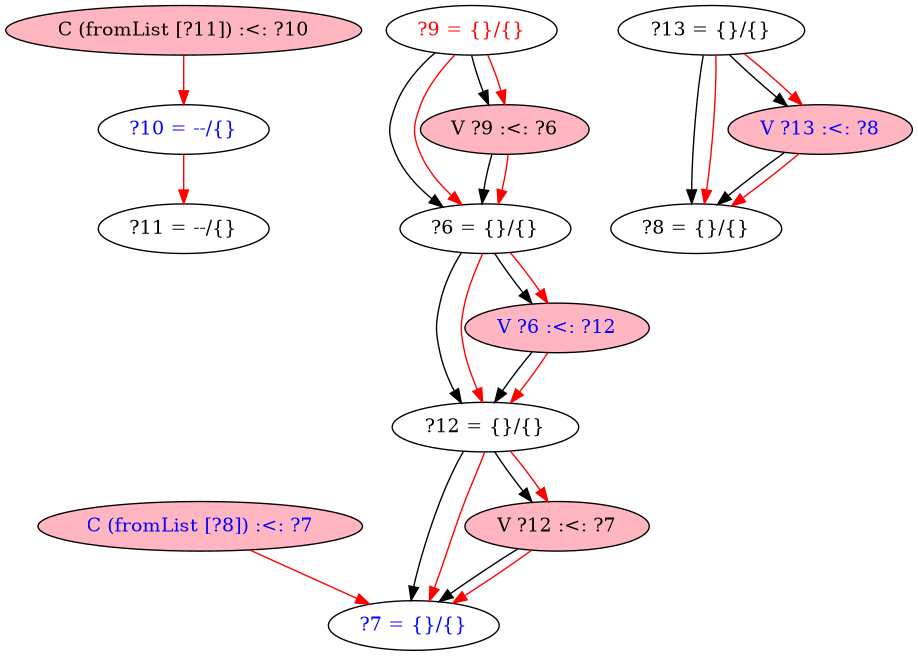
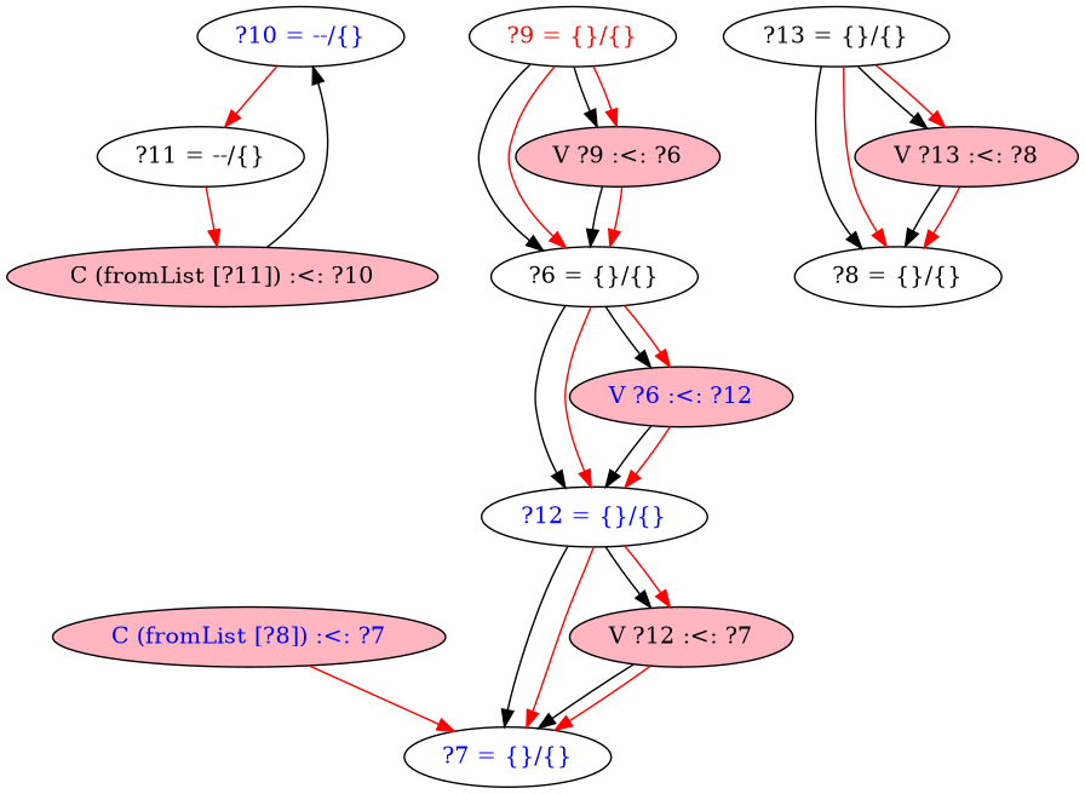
  digraph {
    node [fontcolor=black]
    edge [color=red]
    "?10 = --/{}" [fontcolor=blue]
    "?11 = --/{}"
    "C (fromList [?11]) :<: ?10" [fillcolor=lightpink style=filled fontcolor=""]
-   "?12 = {}/{}"
+   "?12 = {}/{}" [fontcolor=blue]
    "?7 = {}/{}" [fontcolor=blue]
    "V ?12 :<: ?7" [fillcolor=lightpink style=filled fontcolor=""]
    "?13 = {}/{}"
    "?8 = {}/{}"
-   "V ?13 :<: ?8" [fillcolor=lightpink style=filled fontcolor=blue]
+   "V ?13 :<: ?8" [fillcolor=lightpink style=filled fontcolor=""]
    "?6 = {}/{}"
    "V ?6 :<: ?12" [fillcolor=lightpink fontcolor=blue style=filled]
    "C (fromList [?8]) :<: ?7" [fillcolor=lightpink fontcolor=blue style=filled]
    "?9 = {}/{}" [fontcolor=red]
    "V ?9 :<: ?6" [fillcolor=lightpink style=filled fontcolor=""]
    "?10 = --/{}" -> "?11 = --/{}"
-   "C (fromList [?11]) :<: ?10" -> "?10 = --/{}"
+   "?11 = --/{}" -> "C (fromList [?11]) :<: ?10"
+   "C (fromList [?11]) :<: ?10" -> "?10 = --/{}" [color=black]
    "?12 = {}/{}" -> "?7 = {}/{}" [color=""]
    "?12 = {}/{}" -> "?7 = {}/{}"
    "?12 = {}/{}" -> "V ?12 :<: ?7" [color=""]
    "?12 = {}/{}" -> "V ?12 :<: ?7"
    "V ?12 :<: ?7" -> "?7 = {}/{}" [color=""]
    "V ?12 :<: ?7" -> "?7 = {}/{}"
    "?13 = {}/{}" -> "?8 = {}/{}" [color=""]
    "?13 = {}/{}" -> "?8 = {}/{}"
    "?13 = {}/{}" -> "V ?13 :<: ?8" [color=""]
    "?13 = {}/{}" -> "V ?13 :<: ?8"
    "V ?13 :<: ?8" -> "?8 = {}/{}" [color=""]
    "V ?13 :<: ?8" -> "?8 = {}/{}"
    "?6 = {}/{}" -> "?12 = {}/{}" [color=""]
    "?6 = {}/{}" -> "?12 = {}/{}"
    "?6 = {}/{}" -> "V ?6 :<: ?12" [color=""]
    "?6 = {}/{}" -> "V ?6 :<: ?12"
    "V ?6 :<: ?12" -> "?12 = {}/{}" [color=""]
    "V ?6 :<: ?12" -> "?12 = {}/{}"
    "C (fromList [?8]) :<: ?7" -> "?7 = {}/{}"
    "?9 = {}/{}" -> "?6 = {}/{}" [color=""]
    "?9 = {}/{}" -> "?6 = {}/{}"
    "?9 = {}/{}" -> "V ?9 :<: ?6" [color=""]
    "?9 = {}/{}" -> "V ?9 :<: ?6"
    "V ?9 :<: ?6" -> "?6 = {}/{}" [color=""]
    "V ?9 :<: ?6" -> "?6 = {}/{}"
  }
